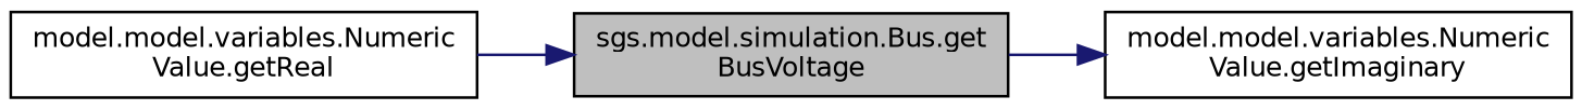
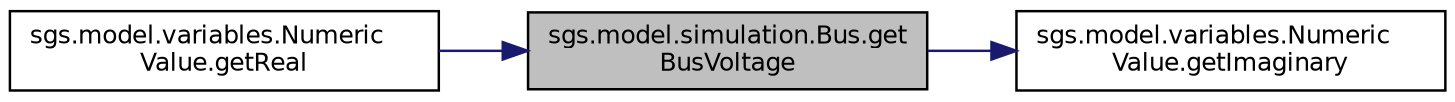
  digraph {
    rankdir=LR
    node [color=black fillcolor=white fontname=Helvetica fontsize=10 shape=record style=filled]
    edge [color=midnightblue fontname=Helvetica fontsize=10 labelfontname=Helvetica labelfontsize=10 style=solid]
    n1 [fillcolor=grey75 fontcolor=black height=0.2 label="sgs.model.simulation.Bus.get\lBusVoltage" width=0.4]
-   n2 [height=0.2 label="model.model.variables.Numeric\lValue.getImaginary" width=0.4]
-   n3 [height=0.2 label="model.model.variables.Numeric\lValue.getReal" width=0.4]
+   n2 [height=0.2 label="sgs.model.variables.Numeric\lValue.getImaginary" width=0.4]
+   n3 [height=0.2 label="sgs.model.variables.Numeric\lValue.getReal" width=0.4]
    n1 -> n2
    n3 -> n1
  }
